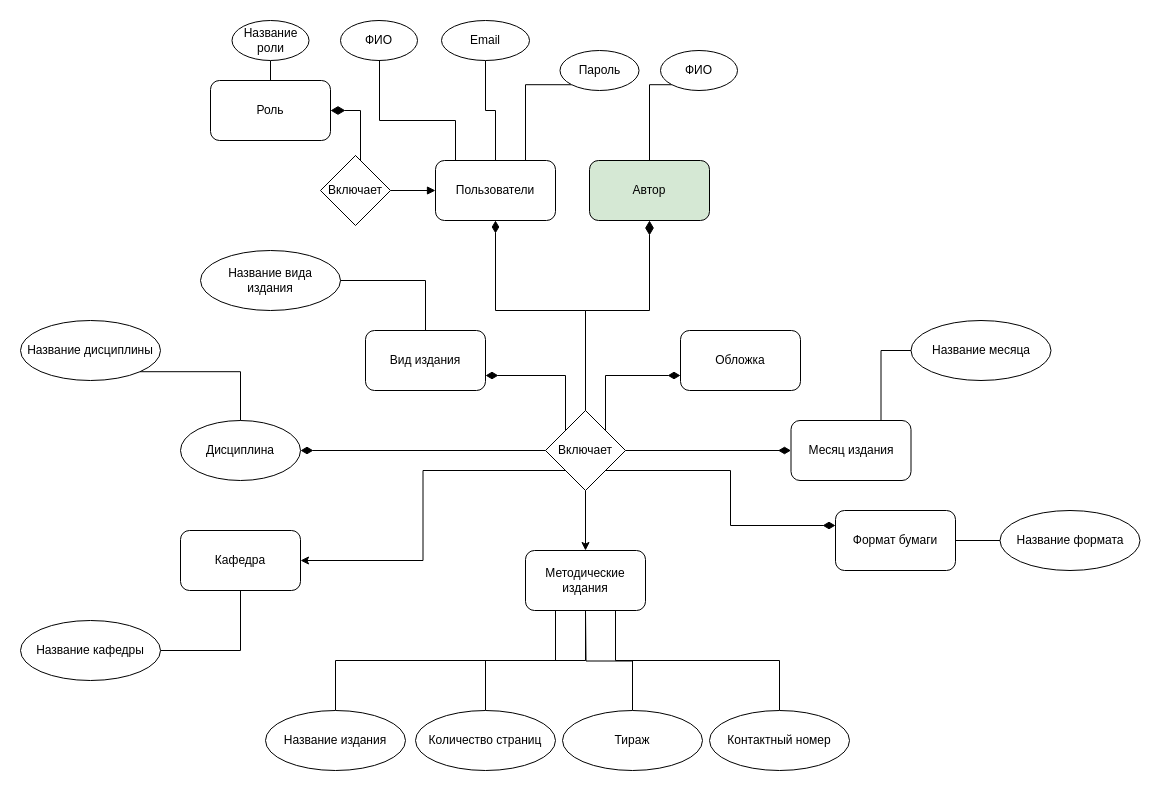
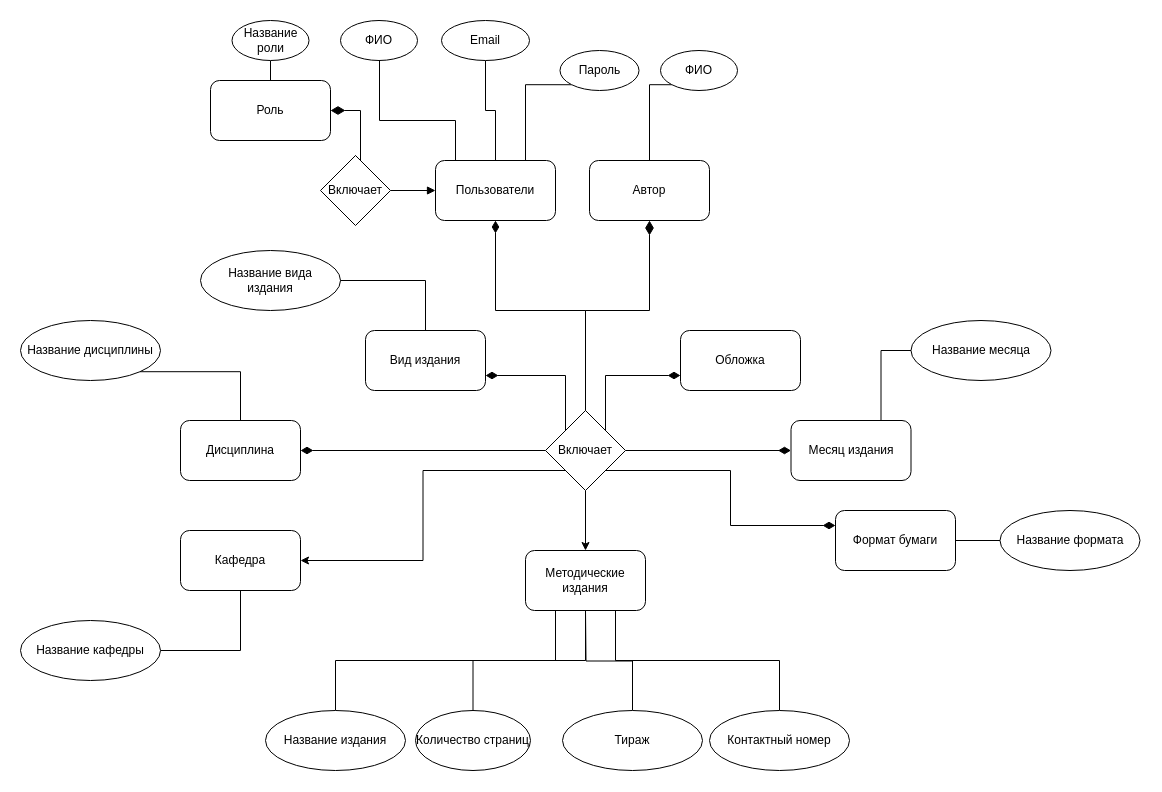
  <mxCell id="0" />
  <mxCell id="1" parent="0" />
  <mxCell id="2" style="edgeStyle=orthogonalEdgeStyle;rounded=0;orthogonalLoop=1;jettySize=auto;html=1;exitX=0.75;exitY=0;exitDx=0;exitDy=0;entryX=0;entryY=0.5;entryDx=0;entryDy=0;startArrow=none;startFill=0;startSize=12;endArrow=none;endFill=0;endSize=10;" parent="1" source="3" target="29" edge="1"><mxGeometry relative="1" as="geometry" /></mxCell>
  <mxCell id="3" value="Месяц издания" style="rounded=1;whiteSpace=wrap;html=1;" parent="1" vertex="1"><mxGeometry x="790.5" y="420" width="120" height="60" as="geometry" /></mxCell>
  <mxCell id="4" value="Формат бумаги" style="rounded=1;whiteSpace=wrap;html=1;" parent="1" vertex="1"><mxGeometry x="835" y="510" width="120" height="60" as="geometry" /></mxCell>
  <mxCell id="5" value="Методические издания" style="rounded=1;whiteSpace=wrap;html=1;" parent="1" vertex="1"><mxGeometry x="525" y="550" width="120" height="60" as="geometry" /></mxCell>
- <mxCell id="6" value="Дисциплина" style="ellipse;whiteSpace=wrap;html=1;" parent="1" vertex="1"><mxGeometry x="180" y="420" width="120" height="60" as="geometry" /></mxCell>
+ <mxCell id="6" value="Дисциплина" style="rounded=1;whiteSpace=wrap;html=1;" parent="1" vertex="1"><mxGeometry x="180" y="420" width="120" height="60" as="geometry" /></mxCell>
  <mxCell id="7" value="Вид издания" style="rounded=1;whiteSpace=wrap;html=1;" parent="1" vertex="1"><mxGeometry x="365" y="330" width="120" height="60" as="geometry" /></mxCell>
  <mxCell id="8" style="edgeStyle=orthogonalEdgeStyle;rounded=0;orthogonalLoop=1;jettySize=auto;html=1;exitX=0;exitY=0.5;exitDx=0;exitDy=0;entryX=1;entryY=0.5;entryDx=0;entryDy=0;endArrow=none;endFill=0;startArrow=block;startFill=1;startSize=6;" edge="1" parent="1" source="9" target="54"><mxGeometry relative="1" as="geometry"><Array as="points"><mxPoint x="390" y="190" /></Array></mxGeometry></mxCell>
  <mxCell id="9" value="Пользователи" style="rounded=1;whiteSpace=wrap;html=1;" parent="1" vertex="1"><mxGeometry x="435" y="160" width="120" height="60" as="geometry" /></mxCell>
  <mxCell id="10" value="Обложка" style="rounded=1;whiteSpace=wrap;html=1;" parent="1" vertex="1"><mxGeometry x="680" y="330" width="120" height="60" as="geometry" /></mxCell>
  <mxCell id="11" style="edgeStyle=orthogonalEdgeStyle;rounded=0;orthogonalLoop=1;jettySize=auto;html=1;exitX=0.5;exitY=0;exitDx=0;exitDy=0;entryX=0.25;entryY=1;entryDx=0;entryDy=0;endArrow=none;endFill=0;" parent="1" source="12" target="5" edge="1"><mxGeometry relative="1" as="geometry" /></mxCell>
  <mxCell id="12" value="Название издания" style="ellipse;whiteSpace=wrap;html=1;" parent="1" vertex="1"><mxGeometry x="265" y="710" width="140" height="60" as="geometry" /></mxCell>
  <mxCell id="13" style="edgeStyle=orthogonalEdgeStyle;rounded=0;orthogonalLoop=1;jettySize=auto;html=1;exitX=0.5;exitY=0;exitDx=0;exitDy=0;entryX=0.5;entryY=1;entryDx=0;entryDy=0;endArrow=none;endFill=0;" parent="1" source="14" target="5" edge="1"><mxGeometry relative="1" as="geometry" /></mxCell>
- <mxCell id="14" value="Количество страниц" style="ellipse;whiteSpace=wrap;html=1;" parent="1" vertex="1"><mxGeometry x="415" y="710" width="140" height="60" as="geometry" /></mxCell>
+ <mxCell id="14" value="Количество страниц" style="ellipse;whiteSpace=wrap;html=1;" parent="1" vertex="1"><mxGeometry x="415" y="710" width="115" height="60" as="geometry" /></mxCell>
  <mxCell id="15" style="edgeStyle=orthogonalEdgeStyle;rounded=0;orthogonalLoop=1;jettySize=auto;html=1;exitX=0.5;exitY=0;exitDx=0;exitDy=0;endArrow=none;endFill=0;" parent="1" source="16" edge="1"><mxGeometry relative="1" as="geometry"><mxPoint x="585" y="610" as="targetPoint" /></mxGeometry></mxCell>
  <mxCell id="16" value="Тираж" style="ellipse;whiteSpace=wrap;html=1;" parent="1" vertex="1"><mxGeometry x="562" y="710" width="140" height="60" as="geometry" /></mxCell>
  <mxCell id="17" style="edgeStyle=orthogonalEdgeStyle;rounded=0;orthogonalLoop=1;jettySize=auto;html=1;exitX=0.5;exitY=0;exitDx=0;exitDy=0;entryX=0.75;entryY=1;entryDx=0;entryDy=0;endArrow=none;endFill=0;" parent="1" source="18" target="5" edge="1"><mxGeometry relative="1" as="geometry" /></mxCell>
  <mxCell id="18" value="Контактный номер" style="ellipse;whiteSpace=wrap;html=1;" parent="1" vertex="1"><mxGeometry x="709" y="710" width="140" height="60" as="geometry" /></mxCell>
  <mxCell id="19" style="edgeStyle=orthogonalEdgeStyle;rounded=0;orthogonalLoop=1;jettySize=auto;html=1;exitX=1;exitY=1;exitDx=0;exitDy=0;entryX=0.5;entryY=0;entryDx=0;entryDy=0;endArrow=none;endFill=0;" parent="1" source="20" target="6" edge="1"><mxGeometry relative="1" as="geometry" /></mxCell>
  <mxCell id="20" value="Название дисциплины" style="ellipse;whiteSpace=wrap;html=1;" parent="1" vertex="1"><mxGeometry x="20" y="320" width="140" height="60" as="geometry" /></mxCell>
  <mxCell id="21" style="edgeStyle=orthogonalEdgeStyle;rounded=0;orthogonalLoop=1;jettySize=auto;html=1;exitX=1;exitY=1;exitDx=0;exitDy=0;entryX=0.5;entryY=0;entryDx=0;entryDy=0;endArrow=none;endFill=0;" parent="1" source="22" target="7" edge="1"><mxGeometry relative="1" as="geometry"><Array as="points"><mxPoint x="320" y="280" /><mxPoint x="425" y="280" /></Array></mxGeometry></mxCell>
  <mxCell id="22" value="Название вида&lt;br&gt;издания&lt;br&gt;" style="ellipse;whiteSpace=wrap;html=1;" parent="1" vertex="1"><mxGeometry x="200" y="250" width="140" height="60" as="geometry" /></mxCell>
  <mxCell id="23" style="edgeStyle=orthogonalEdgeStyle;rounded=0;orthogonalLoop=1;jettySize=auto;html=1;exitX=1;exitY=1;exitDx=0;exitDy=0;entryX=0.25;entryY=0;entryDx=0;entryDy=0;endArrow=none;endFill=0;" parent="1" source="24" target="9" edge="1"><mxGeometry relative="1" as="geometry"><Array as="points"><mxPoint x="379" y="54" /><mxPoint x="379" y="120" /><mxPoint x="455" y="120" /></Array></mxGeometry></mxCell>
  <mxCell id="24" value="ФИО" style="ellipse;whiteSpace=wrap;html=1;" parent="1" vertex="1"><mxGeometry x="340" y="20" width="77" height="40" as="geometry" /></mxCell>
  <mxCell id="25" style="edgeStyle=orthogonalEdgeStyle;rounded=0;orthogonalLoop=1;jettySize=auto;html=1;exitX=0.5;exitY=1;exitDx=0;exitDy=0;entryX=0.5;entryY=0;entryDx=0;entryDy=0;endArrow=none;endFill=0;" parent="1" source="26" target="9" edge="1"><mxGeometry relative="1" as="geometry" /></mxCell>
  <mxCell id="26" value="Email&lt;br&gt;" style="ellipse;whiteSpace=wrap;html=1;" parent="1" vertex="1"><mxGeometry x="441" y="20" width="88" height="40" as="geometry" /></mxCell>
  <mxCell id="27" style="edgeStyle=orthogonalEdgeStyle;rounded=0;orthogonalLoop=1;jettySize=auto;html=1;exitX=0;exitY=1;exitDx=0;exitDy=0;entryX=0.75;entryY=0;entryDx=0;entryDy=0;endArrow=none;endFill=0;" parent="1" source="28" target="9" edge="1"><mxGeometry relative="1" as="geometry" /></mxCell>
  <mxCell id="28" value="Пароль" style="ellipse;whiteSpace=wrap;html=1;" parent="1" vertex="1"><mxGeometry x="559.5" y="50" width="79" height="40" as="geometry" /></mxCell>
  <mxCell id="29" value="Название месяца&lt;br&gt;" style="ellipse;whiteSpace=wrap;html=1;" parent="1" vertex="1"><mxGeometry x="910.5" y="320" width="140" height="60" as="geometry" /></mxCell>
  <mxCell id="30" style="edgeStyle=orthogonalEdgeStyle;rounded=0;orthogonalLoop=1;jettySize=auto;html=1;exitX=0;exitY=0.5;exitDx=0;exitDy=0;entryX=1;entryY=0.5;entryDx=0;entryDy=0;endArrow=none;endFill=0;" parent="1" source="31" target="4" edge="1"><mxGeometry relative="1" as="geometry" /></mxCell>
  <mxCell id="31" value="Название формата&lt;br&gt;" style="ellipse;whiteSpace=wrap;html=1;" parent="1" vertex="1"><mxGeometry x="999.5" y="510" width="140" height="60" as="geometry" /></mxCell>
  <mxCell id="32" style="edgeStyle=orthogonalEdgeStyle;rounded=0;orthogonalLoop=1;jettySize=auto;html=1;exitX=0.5;exitY=1;exitDx=0;exitDy=0;entryX=0.5;entryY=0;entryDx=0;entryDy=0;endArrow=classic;endFill=1;" parent="1" source="40" target="5" edge="1"><mxGeometry relative="1" as="geometry" /></mxCell>
  <mxCell id="33" style="edgeStyle=orthogonalEdgeStyle;rounded=0;orthogonalLoop=1;jettySize=auto;html=1;exitX=0;exitY=0.5;exitDx=0;exitDy=0;entryX=1;entryY=0.5;entryDx=0;entryDy=0;endArrow=diamondThin;endFill=1;startArrow=none;startFill=0;endSize=10;" parent="1" source="40" target="6" edge="1"><mxGeometry relative="1" as="geometry" /></mxCell>
  <mxCell id="34" style="edgeStyle=orthogonalEdgeStyle;rounded=0;orthogonalLoop=1;jettySize=auto;html=1;exitX=0.5;exitY=0;exitDx=0;exitDy=0;entryX=0.5;entryY=1;entryDx=0;entryDy=0;startArrow=none;startFill=0;startSize=12;endArrow=diamondThin;endFill=1;endSize=10;" parent="1" source="40" target="9" edge="1"><mxGeometry relative="1" as="geometry"><Array as="points"><mxPoint x="585" y="310" /><mxPoint x="495" y="310" /></Array></mxGeometry></mxCell>
  <mxCell id="35" style="edgeStyle=orthogonalEdgeStyle;rounded=0;orthogonalLoop=1;jettySize=auto;html=1;exitX=0;exitY=0;exitDx=0;exitDy=0;entryX=1;entryY=0.75;entryDx=0;entryDy=0;startArrow=none;startFill=0;startSize=12;endArrow=diamondThin;endFill=1;endSize=10;" parent="1" source="40" target="7" edge="1"><mxGeometry relative="1" as="geometry"><Array as="points"><mxPoint x="565" y="375" /></Array></mxGeometry></mxCell>
  <mxCell id="36" style="edgeStyle=orthogonalEdgeStyle;rounded=0;orthogonalLoop=1;jettySize=auto;html=1;exitX=1;exitY=0;exitDx=0;exitDy=0;entryX=0;entryY=0.75;entryDx=0;entryDy=0;startArrow=none;startFill=0;startSize=12;endArrow=diamondThin;endFill=1;endSize=10;" parent="1" source="40" target="10" edge="1"><mxGeometry relative="1" as="geometry"><Array as="points"><mxPoint x="605" y="375" /></Array></mxGeometry></mxCell>
  <mxCell id="37" style="edgeStyle=orthogonalEdgeStyle;rounded=0;orthogonalLoop=1;jettySize=auto;html=1;exitX=1;exitY=1;exitDx=0;exitDy=0;entryX=0;entryY=0.25;entryDx=0;entryDy=0;startArrow=none;startFill=0;startSize=12;endArrow=diamondThin;endFill=1;endSize=10;" parent="1" source="40" target="4" edge="1"><mxGeometry relative="1" as="geometry" /></mxCell>
  <mxCell id="38" style="edgeStyle=orthogonalEdgeStyle;rounded=0;orthogonalLoop=1;jettySize=auto;html=1;exitX=1;exitY=0.5;exitDx=0;exitDy=0;entryX=0;entryY=0.5;entryDx=0;entryDy=0;startArrow=none;startFill=0;startSize=12;endArrow=diamondThin;endFill=1;endSize=10;" parent="1" source="40" target="3" edge="1"><mxGeometry relative="1" as="geometry" /></mxCell>
  <mxCell id="39" style="edgeStyle=orthogonalEdgeStyle;rounded=0;orthogonalLoop=1;jettySize=auto;html=1;exitX=0;exitY=1;exitDx=0;exitDy=0;entryX=1;entryY=0.5;entryDx=0;entryDy=0;" parent="1" source="40" target="41" edge="1"><mxGeometry relative="1" as="geometry" /></mxCell>
  <mxCell id="40" value="Включает" style="rhombus;whiteSpace=wrap;html=1;" parent="1" vertex="1"><mxGeometry x="545" y="410" width="80" height="80" as="geometry" /></mxCell>
  <mxCell id="41" value="Кафедра" style="rounded=1;whiteSpace=wrap;html=1;" parent="1" vertex="1"><mxGeometry x="180" y="530" width="120" height="60" as="geometry" /></mxCell>
  <mxCell id="42" style="edgeStyle=orthogonalEdgeStyle;rounded=0;orthogonalLoop=1;jettySize=auto;html=1;exitX=1;exitY=0.5;exitDx=0;exitDy=0;entryX=0.5;entryY=1;entryDx=0;entryDy=0;endArrow=none;endFill=0;" parent="1" source="43" target="41" edge="1"><mxGeometry relative="1" as="geometry" /></mxCell>
  <mxCell id="43" value="Название кафедры" style="ellipse;whiteSpace=wrap;html=1;" parent="1" vertex="1"><mxGeometry x="20" y="620" width="140" height="60" as="geometry" /></mxCell>
  <mxCell id="44" style="edgeStyle=orthogonalEdgeStyle;rounded=0;orthogonalLoop=1;jettySize=auto;html=1;exitX=0.5;exitY=0;exitDx=0;exitDy=0;entryX=0;entryY=1;entryDx=0;entryDy=0;endArrow=none;endFill=0;" parent="1" source="46" target="47" edge="1"><mxGeometry relative="1" as="geometry"><Array as="points"><mxPoint x="649" y="84" /></Array></mxGeometry></mxCell>
  <mxCell id="45" style="edgeStyle=orthogonalEdgeStyle;rounded=0;orthogonalLoop=1;jettySize=auto;html=1;exitX=0.5;exitY=1;exitDx=0;exitDy=0;entryX=0.5;entryY=0;entryDx=0;entryDy=0;endArrow=none;endFill=0;startArrow=diamondThin;startFill=1;endSize=10;startSize=12;" parent="1" source="46" target="40" edge="1"><mxGeometry relative="1" as="geometry"><Array as="points"><mxPoint x="649" y="310" /><mxPoint x="585" y="310" /></Array></mxGeometry></mxCell>
- <mxCell id="46" value="Автор" style="rounded=1;whiteSpace=wrap;html=1;fillColor=#d5e8d4;" parent="1" vertex="1"><mxGeometry x="589" y="160" width="120" height="60" as="geometry" /></mxCell>
+ <mxCell id="46" value="Автор" style="rounded=1;whiteSpace=wrap;html=1;" parent="1" vertex="1"><mxGeometry x="589" y="160" width="120" height="60" as="geometry" /></mxCell>
  <mxCell id="47" value="ФИО" style="ellipse;whiteSpace=wrap;html=1;" parent="1" vertex="1"><mxGeometry x="660" y="50" width="77" height="40" as="geometry" /></mxCell>
  <mxCell id="48" style="edgeStyle=orthogonalEdgeStyle;rounded=0;orthogonalLoop=1;jettySize=auto;html=1;exitX=0.5;exitY=1;exitDx=0;exitDy=0;startArrow=none;startFill=0;startSize=12;endArrow=none;endFill=0;endSize=10;" parent="1" source="24" target="24" edge="1"><mxGeometry relative="1" as="geometry" /></mxCell>
  <mxCell id="49" style="edgeStyle=orthogonalEdgeStyle;rounded=0;orthogonalLoop=1;jettySize=auto;html=1;exitX=0.5;exitY=1;exitDx=0;exitDy=0;entryX=0.5;entryY=0;entryDx=0;entryDy=0;endArrow=none;endFill=0;" edge="1" parent="1" source="50" target="53"><mxGeometry relative="1" as="geometry" /></mxCell>
  <mxCell id="50" value="Название роли" style="ellipse;whiteSpace=wrap;html=1;" parent="1" vertex="1"><mxGeometry x="231.5" y="20" width="77" height="40" as="geometry" /></mxCell>
  <mxCell id="51" style="edgeStyle=orthogonalEdgeStyle;rounded=0;orthogonalLoop=1;jettySize=auto;html=1;exitX=0.5;exitY=1;exitDx=0;exitDy=0;startArrow=none;startFill=0;startSize=12;endArrow=none;endFill=0;endSize=10;" parent="1" source="50" target="50" edge="1"><mxGeometry relative="1" as="geometry" /></mxCell>
  <mxCell id="52" style="edgeStyle=orthogonalEdgeStyle;rounded=0;orthogonalLoop=1;jettySize=auto;html=1;exitX=1;exitY=0.5;exitDx=0;exitDy=0;entryX=0.5;entryY=0;entryDx=0;entryDy=0;startArrow=diamondThin;startFill=1;startSize=12;endArrow=none;endFill=0;endSize=12;" edge="1" parent="1" source="53" target="54"><mxGeometry relative="1" as="geometry" /></mxCell>
  <mxCell id="53" value="Роль" style="rounded=1;whiteSpace=wrap;html=1;" vertex="1" parent="1"><mxGeometry x="210" y="80" width="120" height="60" as="geometry" /></mxCell>
  <mxCell id="54" value="Включает" style="rhombus;whiteSpace=wrap;html=1;" vertex="1" parent="1"><mxGeometry x="320" y="155" width="70" height="70" as="geometry" /></mxCell>
